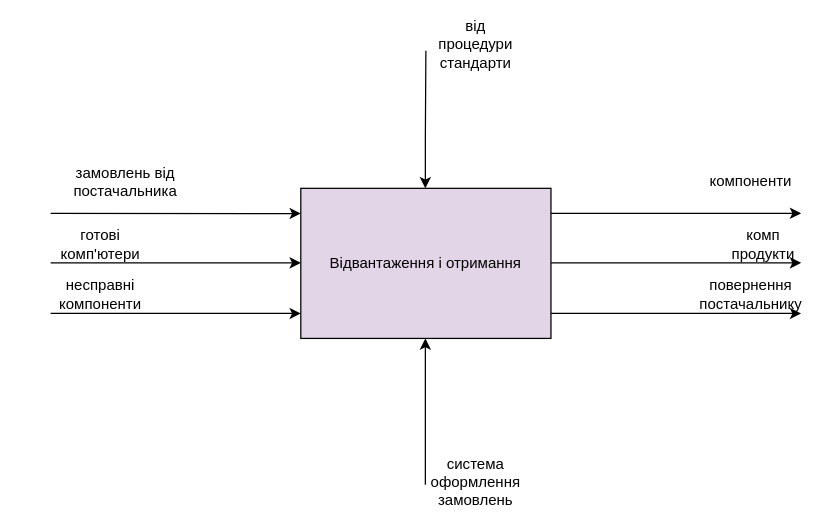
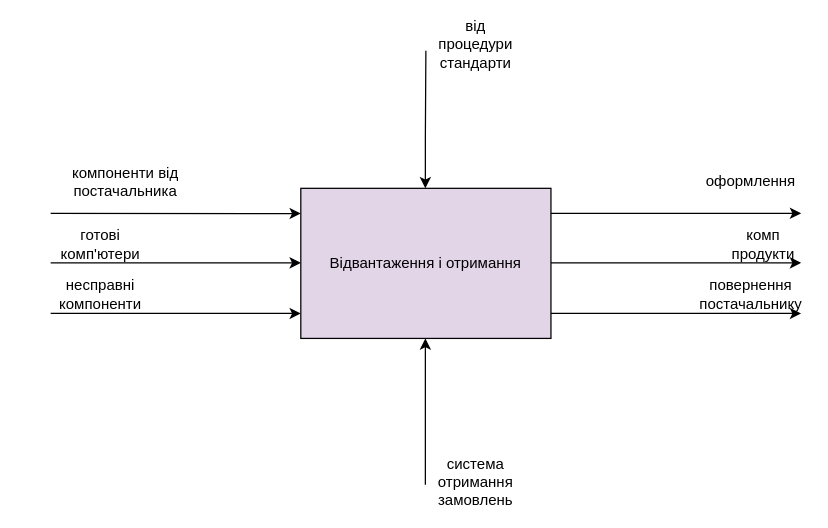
  <mxCell id="0" />
  <mxCell id="1" parent="0" />
  <mxCell id="2" value="Відвантаження і отримання" style="whiteSpace=wrap;html=1;align=center;fillColor=#e1d5e7;" vertex="1" parent="1"><mxGeometry x="240" y="150" width="200" height="120" as="geometry" /></mxCell>
  <mxCell id="3" value="" style="endArrow=classic;html=1;rounded=0;entryX=0;entryY=0.168;entryDx=0;entryDy=0;entryPerimeter=0;" edge="1" parent="1" target="2"><mxGeometry width="50" height="50" relative="1" as="geometry"><mxPoint x="40" y="170" as="sourcePoint" /><mxPoint x="420" y="180" as="targetPoint" /></mxGeometry></mxCell>
  <mxCell id="4" value="" style="endArrow=classic;html=1;rounded=0;entryX=0;entryY=0.168;entryDx=0;entryDy=0;entryPerimeter=0;" edge="1" parent="1"><mxGeometry width="50" height="50" relative="1" as="geometry"><mxPoint x="40" y="209.58" as="sourcePoint" /><mxPoint x="240" y="209.58" as="targetPoint" /></mxGeometry></mxCell>
  <mxCell id="5" value="" style="endArrow=classic;html=1;rounded=0;entryX=0;entryY=0.168;entryDx=0;entryDy=0;entryPerimeter=0;" edge="1" parent="1"><mxGeometry width="50" height="50" relative="1" as="geometry"><mxPoint x="40" y="250" as="sourcePoint" /><mxPoint x="240" y="250" as="targetPoint" /></mxGeometry></mxCell>
  <mxCell id="6" value="" style="endArrow=classic;html=1;rounded=0;entryX=0;entryY=0.168;entryDx=0;entryDy=0;entryPerimeter=0;" edge="1" parent="1"><mxGeometry width="50" height="50" relative="1" as="geometry"><mxPoint x="440" y="170" as="sourcePoint" /><mxPoint x="640" y="170" as="targetPoint" /></mxGeometry></mxCell>
  <mxCell id="7" value="" style="endArrow=classic;html=1;rounded=0;entryX=0;entryY=0.168;entryDx=0;entryDy=0;entryPerimeter=0;" edge="1" parent="1"><mxGeometry width="50" height="50" relative="1" as="geometry"><mxPoint x="440" y="209.58" as="sourcePoint" /><mxPoint x="640" y="209.58" as="targetPoint" /></mxGeometry></mxCell>
  <mxCell id="8" value="" style="endArrow=classic;html=1;rounded=0;entryX=0;entryY=0.168;entryDx=0;entryDy=0;entryPerimeter=0;" edge="1" parent="1"><mxGeometry width="50" height="50" relative="1" as="geometry"><mxPoint x="440" y="250" as="sourcePoint" /><mxPoint x="640" y="250" as="targetPoint" /></mxGeometry></mxCell>
  <mxCell id="9" value="" style="endArrow=classic;html=1;rounded=0;entryX=0.75;entryY=0;entryDx=0;entryDy=0;" edge="1" parent="1"><mxGeometry width="50" height="50" relative="1" as="geometry"><mxPoint x="340" y="40" as="sourcePoint" /><mxPoint x="339.58" y="150" as="targetPoint" /><Array as="points"><mxPoint x="339.58" y="110" /></Array></mxGeometry></mxCell>
  <mxCell id="10" value="" style="endArrow=classic;html=1;rounded=0;exitX=0.4;exitY=-0.026;exitDx=0;exitDy=0;exitPerimeter=0;" edge="1" parent="1"><mxGeometry width="50" height="50" relative="1" as="geometry"><mxPoint x="339.58" y="387" as="sourcePoint" /><mxPoint x="339.58" y="270" as="targetPoint" /><Array as="points"><mxPoint x="339.58" y="350" /></Array></mxGeometry></mxCell>
  <mxCell id="11" value="від процедури стандарти" style="text;html=1;align=center;verticalAlign=middle;whiteSpace=wrap;rounded=0;" vertex="1" parent="1"><mxGeometry x="350" y="20" width="60" height="30" as="geometry" /></mxCell>
- <mxCell id="12" value="система оформлення замовлень" style="text;html=1;align=center;verticalAlign=middle;whiteSpace=wrap;rounded=0;" vertex="1" parent="1"><mxGeometry x="350" y="370" width="60" height="30" as="geometry" /></mxCell>
- <mxCell id="13" value="замовлень від постачальника" style="text;html=1;align=center;verticalAlign=middle;whiteSpace=wrap;rounded=0;" vertex="1" parent="1"><mxGeometry x="20" y="130" width="160" height="30" as="geometry" /></mxCell>
+ <mxCell id="12" value="система отримання замовлень" style="text;html=1;align=center;verticalAlign=middle;whiteSpace=wrap;rounded=0;" vertex="1" parent="1"><mxGeometry x="350" y="370" width="60" height="30" as="geometry" /></mxCell>
+ <mxCell id="13" value="компоненти від постачальника" style="text;html=1;align=center;verticalAlign=middle;whiteSpace=wrap;rounded=0;" vertex="1" parent="1"><mxGeometry x="20" y="130" width="160" height="30" as="geometry" /></mxCell>
  <mxCell id="14" value="готові комп'ютери" style="text;html=1;align=center;verticalAlign=middle;whiteSpace=wrap;rounded=0;" vertex="1" parent="1"><mxGeometry x="50" y="180" width="60" height="30" as="geometry" /></mxCell>
  <mxCell id="15" value="несправні компоненти" style="text;html=1;align=center;verticalAlign=middle;whiteSpace=wrap;rounded=0;" vertex="1" parent="1"><mxGeometry x="50" y="220" width="60" height="30" as="geometry" /></mxCell>
- <mxCell id="16" value="компоненти" style="text;html=1;align=center;verticalAlign=middle;whiteSpace=wrap;rounded=0;" vertex="1" parent="1"><mxGeometry x="570" y="130" width="60" height="30" as="geometry" /></mxCell>
+ <mxCell id="16" value="оформлення" style="text;html=1;align=center;verticalAlign=middle;whiteSpace=wrap;rounded=0;" vertex="1" parent="1"><mxGeometry x="570" y="130" width="60" height="30" as="geometry" /></mxCell>
  <mxCell id="17" value="комп продукти" style="text;html=1;align=center;verticalAlign=middle;whiteSpace=wrap;rounded=0;" vertex="1" parent="1"><mxGeometry x="580" y="180" width="60" height="30" as="geometry" /></mxCell>
  <mxCell id="18" value="повернення постачальнику" style="text;html=1;align=center;verticalAlign=middle;whiteSpace=wrap;rounded=0;" vertex="1" parent="1"><mxGeometry x="570" y="220" width="60" height="30" as="geometry" /></mxCell>
